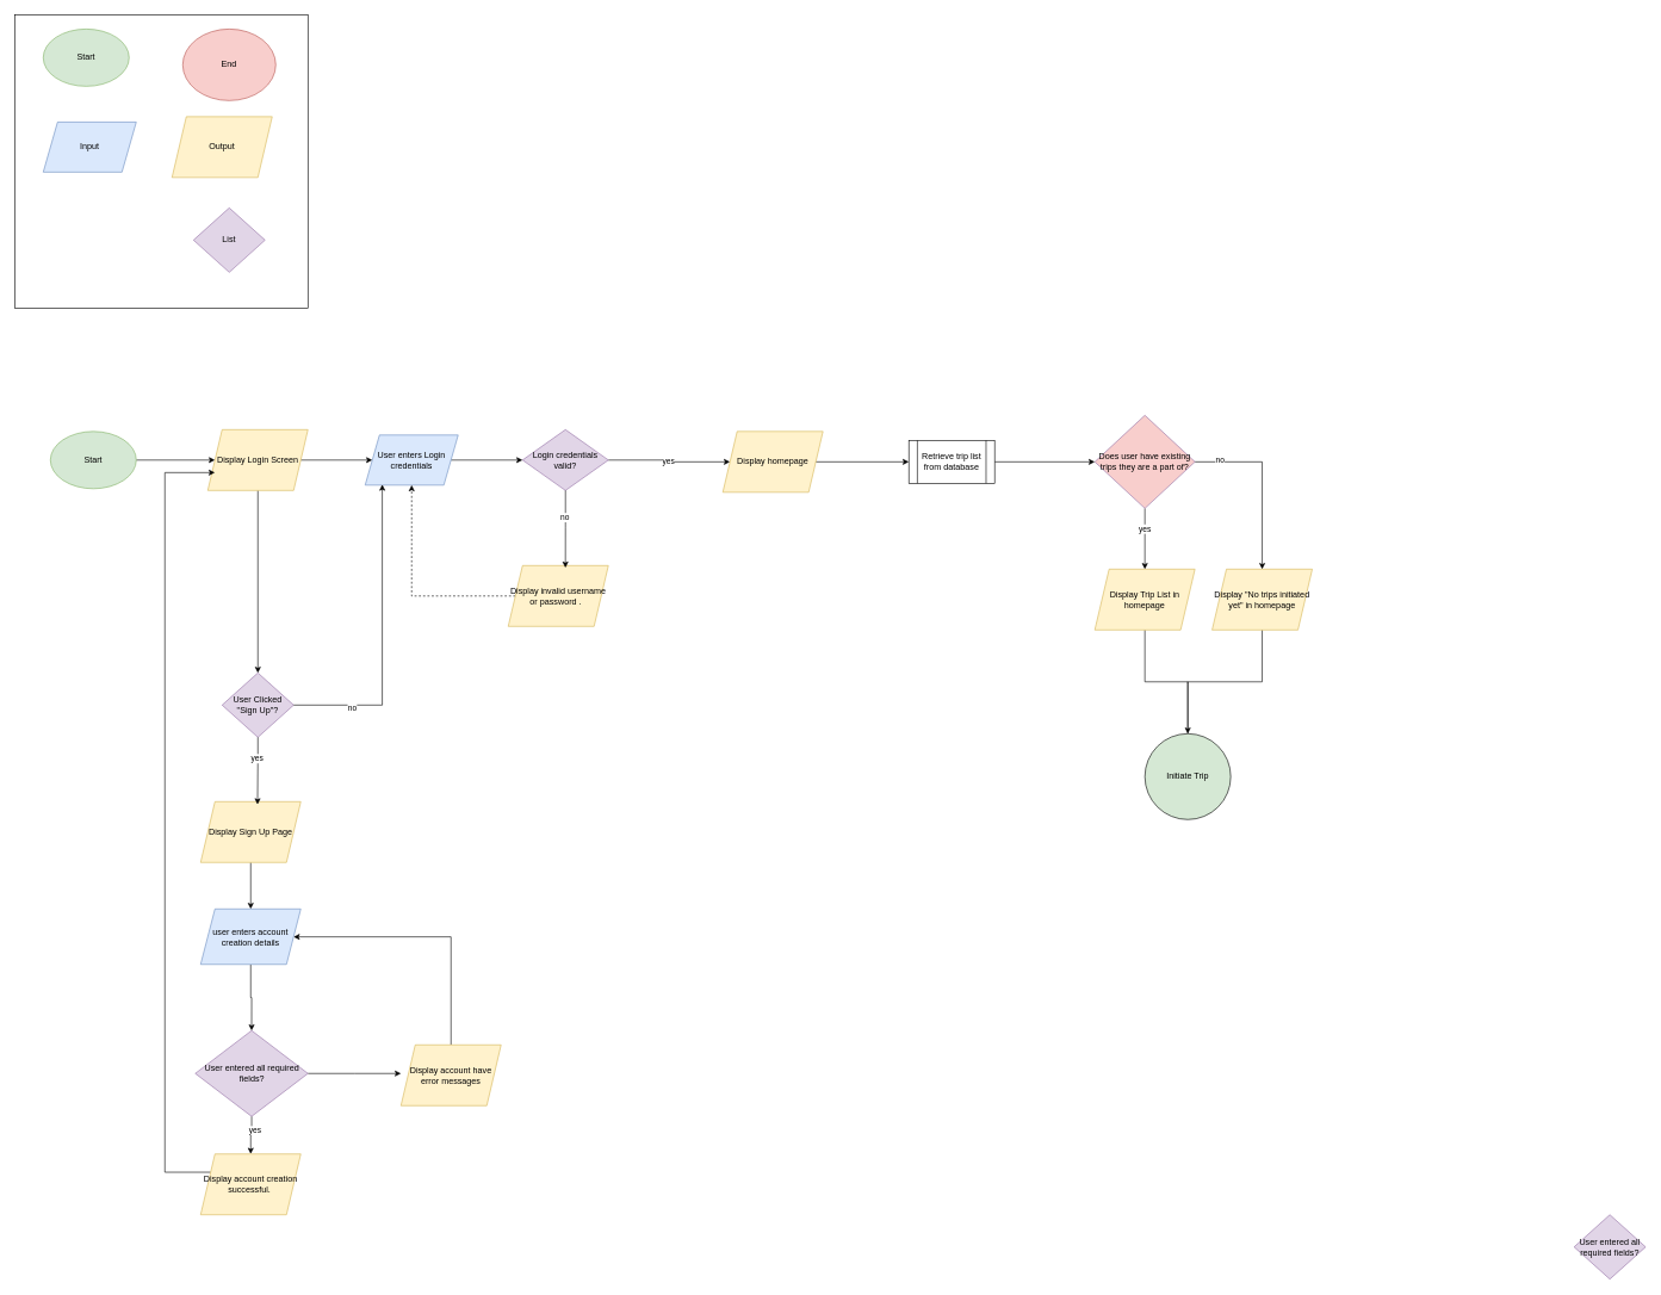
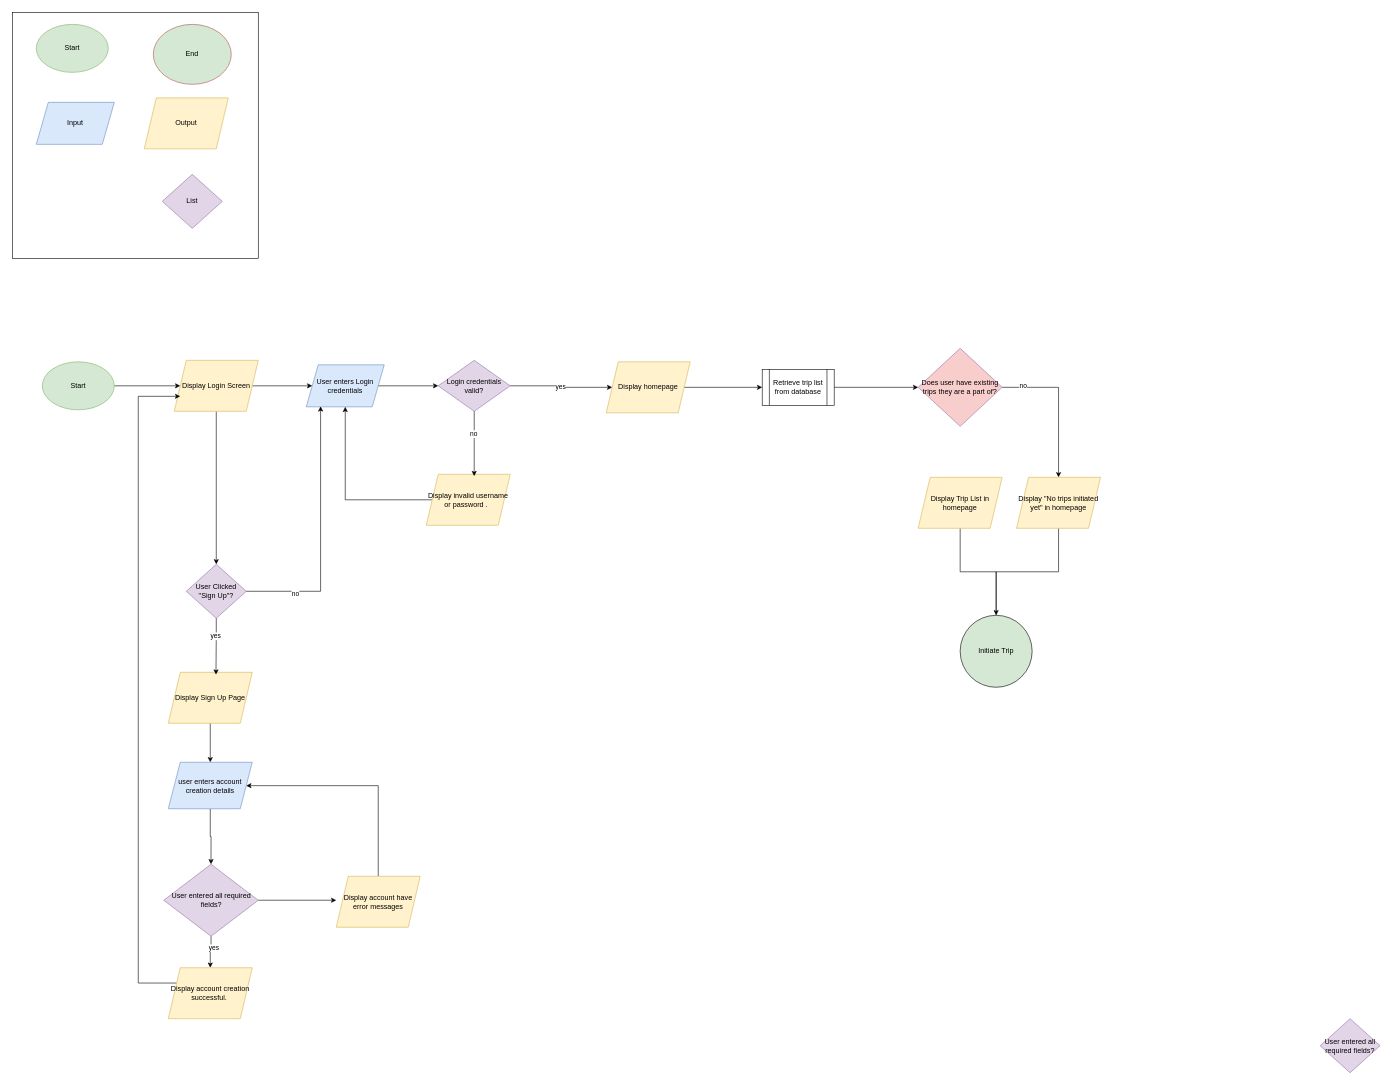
  <mxCell id="0" />
  <mxCell id="1" parent="0" />
  <mxCell id="2" value="" style="whiteSpace=wrap;html=1;aspect=fixed;" parent="1" vertex="1"><mxGeometry x="20" y="20" width="410" height="410" as="geometry" /></mxCell>
  <mxCell id="3" value="Start" style="ellipse;whiteSpace=wrap;html=1;fillColor=#d5e8d4;strokeColor=#82b366;" parent="1" vertex="1"><mxGeometry x="60" y="40" width="120" height="80" as="geometry" /></mxCell>
  <mxCell id="4" value="Input" style="shape=parallelogram;perimeter=parallelogramPerimeter;whiteSpace=wrap;html=1;fixedSize=1;fillColor=#dae8fc;strokeColor=#6c8ebf;" parent="1" vertex="1"><mxGeometry x="60" y="170" width="130" height="70" as="geometry" /></mxCell>
  <mxCell id="5" value="List" style="rhombus;whiteSpace=wrap;html=1;fillColor=#e1d5e7;strokeColor=#9673a6;" parent="1" vertex="1"><mxGeometry x="270" y="290" width="100" height="90" as="geometry" /></mxCell>
  <mxCell id="6" value="Output" style="shape=parallelogram;perimeter=parallelogramPerimeter;whiteSpace=wrap;html=1;fixedSize=1;fillColor=#fff2cc;strokeColor=#d6b656;" parent="1" vertex="1"><mxGeometry x="240" y="162.5" width="140" height="85" as="geometry" /></mxCell>
- <mxCell id="7" value="End" style="ellipse;whiteSpace=wrap;html=1;fillColor=#f8cecc;strokeColor=#b85450;" parent="1" vertex="1"><mxGeometry x="255" y="40" width="130" height="100" as="geometry" /></mxCell>
+ <mxCell id="7" value="End" style="ellipse;whiteSpace=wrap;html=1;fillColor=#d5e8d4;strokeColor=#b85450;" parent="1" vertex="1"><mxGeometry x="255" y="40" width="130" height="100" as="geometry" /></mxCell>
  <mxCell id="8" style="edgeStyle=orthogonalEdgeStyle;rounded=0;orthogonalLoop=1;jettySize=auto;html=1;" parent="1" source="9" target="12" edge="1"><mxGeometry relative="1" as="geometry" /></mxCell>
  <mxCell id="9" value="Start" style="ellipse;whiteSpace=wrap;html=1;fillColor=#d5e8d4;strokeColor=#82b366;" parent="1" vertex="1"><mxGeometry x="70" y="602.5" width="120" height="80" as="geometry" /></mxCell>
  <mxCell id="10" style="edgeStyle=orthogonalEdgeStyle;rounded=0;orthogonalLoop=1;jettySize=auto;html=1;" parent="1" source="12" target="14" edge="1"><mxGeometry relative="1" as="geometry" /></mxCell>
  <mxCell id="11" style="edgeStyle=orthogonalEdgeStyle;rounded=0;orthogonalLoop=1;jettySize=auto;html=1;" parent="1" source="12" target="35" edge="1"><mxGeometry relative="1" as="geometry" /></mxCell>
  <mxCell id="12" value="Display Login Screen" style="shape=parallelogram;perimeter=parallelogramPerimeter;whiteSpace=wrap;html=1;fixedSize=1;fillColor=#fff2cc;strokeColor=#d6b656;" parent="1" vertex="1"><mxGeometry x="290" y="600" width="140" height="85" as="geometry" /></mxCell>
  <mxCell id="13" style="edgeStyle=orthogonalEdgeStyle;rounded=0;orthogonalLoop=1;jettySize=auto;html=1;" parent="1" source="14" target="17" edge="1"><mxGeometry relative="1" as="geometry" /></mxCell>
  <mxCell id="14" value="User enters Login credentials" style="shape=parallelogram;perimeter=parallelogramPerimeter;whiteSpace=wrap;html=1;fixedSize=1;fillColor=#dae8fc;strokeColor=#6c8ebf;" parent="1" vertex="1"><mxGeometry x="510" y="607.5" width="130" height="70" as="geometry" /></mxCell>
  <mxCell id="15" style="edgeStyle=orthogonalEdgeStyle;rounded=0;orthogonalLoop=1;jettySize=auto;html=1;" parent="1" source="17" target="19" edge="1"><mxGeometry relative="1" as="geometry" /></mxCell>
  <mxCell id="16" value="yes" style="edgeLabel;html=1;align=center;verticalAlign=middle;resizable=0;points=[];" parent="15" vertex="1" connectable="0"><mxGeometry x="-0.009" y="3" relative="1" as="geometry"><mxPoint x="1" y="1" as="offset" /></mxGeometry></mxCell>
  <mxCell id="17" value="Login credentials valid?" style="rhombus;whiteSpace=wrap;html=1;fillColor=#e1d5e7;strokeColor=#9673a6;" parent="1" vertex="1"><mxGeometry x="730" y="600" width="120" height="85" as="geometry" /></mxCell>
  <mxCell id="18" style="edgeStyle=orthogonalEdgeStyle;rounded=0;orthogonalLoop=1;jettySize=auto;html=1;entryX=0;entryY=0.5;entryDx=0;entryDy=0;" parent="1" source="19" target="30" edge="1"><mxGeometry relative="1" as="geometry" /></mxCell>
  <mxCell id="19" value="Display homepage" style="shape=parallelogram;perimeter=parallelogramPerimeter;whiteSpace=wrap;html=1;fixedSize=1;fillColor=#fff2cc;strokeColor=#d6b656;" parent="1" vertex="1"><mxGeometry x="1010" y="602.5" width="140" height="85" as="geometry" /></mxCell>
- <mxCell id="20" style="edgeStyle=orthogonalEdgeStyle;rounded=0;orthogonalLoop=1;jettySize=auto;html=1;" parent="1" source="24" target="32" edge="1"><mxGeometry relative="1" as="geometry" /></mxCell>
- <mxCell id="21" value="yes" style="edgeLabel;html=1;align=center;verticalAlign=middle;resizable=0;points=[];" parent="20" vertex="1" connectable="0"><mxGeometry x="-0.34" y="-1" relative="1" as="geometry"><mxPoint as="offset" /></mxGeometry></mxCell>
  <mxCell id="22" style="edgeStyle=orthogonalEdgeStyle;rounded=0;orthogonalLoop=1;jettySize=auto;html=1;" parent="1" source="24" target="34" edge="1"><mxGeometry relative="1" as="geometry" /></mxCell>
  <mxCell id="23" value="no" style="edgeLabel;html=1;align=center;verticalAlign=middle;resizable=0;points=[];" parent="22" vertex="1" connectable="0"><mxGeometry x="-0.73" y="3" relative="1" as="geometry"><mxPoint x="1" as="offset" /></mxGeometry></mxCell>
  <mxCell id="24" value="Does user have existing trips they are a part of?" style="rhombus;whiteSpace=wrap;html=1;fillColor=#f8cecc;strokeColor=#9673a6;" parent="1" vertex="1"><mxGeometry x="1530" y="580" width="140" height="130" as="geometry" /></mxCell>
- <mxCell id="25" style="edgeStyle=orthogonalEdgeStyle;rounded=0;orthogonalLoop=1;jettySize=auto;html=1;dashed=1;" parent="1" source="26" target="14" edge="1"><mxGeometry relative="1" as="geometry" /></mxCell>
+ <mxCell id="25" style="edgeStyle=orthogonalEdgeStyle;rounded=0;orthogonalLoop=1;jettySize=auto;html=1;" parent="1" source="26" target="14" edge="1"><mxGeometry relative="1" as="geometry" /></mxCell>
  <mxCell id="26" value="Display invalid username or password .&amp;nbsp;&amp;nbsp;" style="shape=parallelogram;perimeter=parallelogramPerimeter;whiteSpace=wrap;html=1;fixedSize=1;fillColor=#fff2cc;strokeColor=#d6b656;" parent="1" vertex="1"><mxGeometry x="710" y="790" width="140" height="85" as="geometry" /></mxCell>
  <mxCell id="27" style="edgeStyle=orthogonalEdgeStyle;rounded=0;orthogonalLoop=1;jettySize=auto;html=1;entryX=0.571;entryY=0.035;entryDx=0;entryDy=0;entryPerimeter=0;" parent="1" source="17" target="26" edge="1"><mxGeometry relative="1" as="geometry" /></mxCell>
  <mxCell id="28" value="no" style="edgeLabel;html=1;align=center;verticalAlign=middle;resizable=0;points=[];" parent="27" vertex="1" connectable="0"><mxGeometry x="-0.297" y="-2" relative="1" as="geometry"><mxPoint y="-1" as="offset" /></mxGeometry></mxCell>
  <mxCell id="29" style="edgeStyle=orthogonalEdgeStyle;rounded=0;orthogonalLoop=1;jettySize=auto;html=1;" parent="1" source="30" target="24" edge="1"><mxGeometry relative="1" as="geometry" /></mxCell>
  <mxCell id="30" value="Retrieve trip list from database" style="shape=process;whiteSpace=wrap;html=1;backgroundOutline=1;" parent="1" vertex="1"><mxGeometry x="1270" y="615" width="120" height="60" as="geometry" /></mxCell>
  <mxCell id="31" style="edgeStyle=orthogonalEdgeStyle;rounded=0;orthogonalLoop=1;jettySize=auto;html=1;endArrow=none;" parent="1" source="32" target="53" edge="1"><mxGeometry relative="1" as="geometry" /></mxCell>
  <mxCell id="32" value="Display Trip List in homepage" style="shape=parallelogram;perimeter=parallelogramPerimeter;whiteSpace=wrap;html=1;fixedSize=1;fillColor=#fff2cc;strokeColor=#d6b656;" parent="1" vertex="1"><mxGeometry x="1530" y="795" width="140" height="85" as="geometry" /></mxCell>
  <mxCell id="33" style="edgeStyle=orthogonalEdgeStyle;rounded=0;orthogonalLoop=1;jettySize=auto;html=1;entryX=0.5;entryY=0;entryDx=0;entryDy=0;" parent="1" source="34" target="53" edge="1"><mxGeometry relative="1" as="geometry" /></mxCell>
  <mxCell id="34" value="Display &quot;No trips initiated yet&quot; in homepage" style="shape=parallelogram;perimeter=parallelogramPerimeter;whiteSpace=wrap;html=1;fixedSize=1;fillColor=#fff2cc;strokeColor=#d6b656;" parent="1" vertex="1"><mxGeometry x="1694" y="795" width="140" height="85" as="geometry" /></mxCell>
  <mxCell id="35" value="User Clicked &quot;Sign Up&quot;?" style="rhombus;whiteSpace=wrap;html=1;fillColor=#e1d5e7;strokeColor=#9673a6;" parent="1" vertex="1"><mxGeometry x="310" y="940" width="100" height="90" as="geometry" /></mxCell>
  <mxCell id="36" style="edgeStyle=orthogonalEdgeStyle;rounded=0;orthogonalLoop=1;jettySize=auto;html=1;" parent="1" source="37" target="39" edge="1"><mxGeometry relative="1" as="geometry" /></mxCell>
  <mxCell id="37" value="Display Sign Up Page" style="shape=parallelogram;perimeter=parallelogramPerimeter;whiteSpace=wrap;html=1;fixedSize=1;fillColor=#fff2cc;strokeColor=#d6b656;" parent="1" vertex="1"><mxGeometry x="280" y="1120" width="140" height="85" as="geometry" /></mxCell>
  <mxCell id="38" style="edgeStyle=orthogonalEdgeStyle;rounded=0;orthogonalLoop=1;jettySize=auto;html=1;entryX=0.5;entryY=0;entryDx=0;entryDy=0;" parent="1" source="39" target="43" edge="1"><mxGeometry relative="1" as="geometry" /></mxCell>
  <mxCell id="39" value="user enters account creation details" style="shape=parallelogram;perimeter=parallelogramPerimeter;whiteSpace=wrap;html=1;fixedSize=1;fillColor=#dae8fc;strokeColor=#6c8ebf;" parent="1" vertex="1"><mxGeometry x="280" y="1270" width="140" height="77.5" as="geometry" /></mxCell>
  <mxCell id="40" style="edgeStyle=orthogonalEdgeStyle;rounded=0;orthogonalLoop=1;jettySize=auto;html=1;entryX=0.5;entryY=0;entryDx=0;entryDy=0;" parent="1" source="43" target="46" edge="1"><mxGeometry relative="1" as="geometry" /></mxCell>
  <mxCell id="41" value="yes" style="edgeLabel;html=1;align=center;verticalAlign=middle;resizable=0;points=[];" parent="40" vertex="1" connectable="0"><mxGeometry x="-0.272" y="4" relative="1" as="geometry"><mxPoint as="offset" /></mxGeometry></mxCell>
  <mxCell id="42" style="edgeStyle=orthogonalEdgeStyle;rounded=0;orthogonalLoop=1;jettySize=auto;html=1;" parent="1" source="43" edge="1"><mxGeometry relative="1" as="geometry"><mxPoint x="560" y="1500" as="targetPoint" /></mxGeometry></mxCell>
  <mxCell id="43" value="User entered all required fields?" style="rhombus;whiteSpace=wrap;html=1;fillColor=#e1d5e7;strokeColor=#9673a6;" parent="1" vertex="1"><mxGeometry x="272.5" y="1440" width="157.5" height="120" as="geometry" /></mxCell>
  <mxCell id="44" value="User entered all required fields?" style="rhombus;whiteSpace=wrap;html=1;fillColor=#e1d5e7;strokeColor=#9673a6;" parent="1" vertex="1"><mxGeometry x="2200" y="1697.5" width="100" height="90" as="geometry" /></mxCell>
  <mxCell id="45" style="edgeStyle=orthogonalEdgeStyle;rounded=0;orthogonalLoop=1;jettySize=auto;html=1;exitX=0;exitY=0.25;exitDx=0;exitDy=0;" parent="1" source="46" edge="1"><mxGeometry relative="1" as="geometry"><mxPoint x="340" y="1609" as="sourcePoint" /><mxPoint x="299.882" y="660" as="targetPoint" /><Array as="points"><mxPoint x="230" y="1638" /><mxPoint x="230" y="660" /></Array></mxGeometry></mxCell>
  <mxCell id="46" value="Display account creation successful.&amp;nbsp;" style="shape=parallelogram;perimeter=parallelogramPerimeter;whiteSpace=wrap;html=1;fixedSize=1;fillColor=#fff2cc;strokeColor=#d6b656;" parent="1" vertex="1"><mxGeometry x="280" y="1612.5" width="140" height="85" as="geometry" /></mxCell>
  <mxCell id="47" style="edgeStyle=orthogonalEdgeStyle;rounded=0;orthogonalLoop=1;jettySize=auto;html=1;entryX=0.184;entryY=0.989;entryDx=0;entryDy=0;entryPerimeter=0;" parent="1" source="35" target="14" edge="1"><mxGeometry relative="1" as="geometry" /></mxCell>
  <mxCell id="48" value="no" style="edgeLabel;html=1;align=center;verticalAlign=middle;resizable=0;points=[];" parent="47" vertex="1" connectable="0"><mxGeometry x="-0.625" y="-3" relative="1" as="geometry"><mxPoint as="offset" /></mxGeometry></mxCell>
  <mxCell id="49" style="edgeStyle=orthogonalEdgeStyle;rounded=0;orthogonalLoop=1;jettySize=auto;html=1;entryX=0.568;entryY=0.045;entryDx=0;entryDy=0;entryPerimeter=0;" parent="1" source="35" target="37" edge="1"><mxGeometry relative="1" as="geometry"><Array as="points"><mxPoint x="360" y="1060" /><mxPoint x="360" y="1060" /></Array></mxGeometry></mxCell>
  <mxCell id="50" value="yes" style="edgeLabel;html=1;align=center;verticalAlign=middle;resizable=0;points=[];" parent="49" vertex="1" connectable="0"><mxGeometry x="-0.37" y="-2" relative="1" as="geometry"><mxPoint as="offset" /></mxGeometry></mxCell>
  <mxCell id="51" style="edgeStyle=orthogonalEdgeStyle;rounded=0;orthogonalLoop=1;jettySize=auto;html=1;" parent="1" source="52" target="39" edge="1"><mxGeometry relative="1" as="geometry"><Array as="points"><mxPoint x="630" y="1309" /></Array></mxGeometry></mxCell>
  <mxCell id="52" value="Display account have error messages" style="shape=parallelogram;perimeter=parallelogramPerimeter;whiteSpace=wrap;html=1;fixedSize=1;fillColor=#fff2cc;strokeColor=#d6b656;" parent="1" vertex="1"><mxGeometry x="560" y="1460" width="140" height="85" as="geometry" /></mxCell>
  <mxCell id="53" value="Initiate Trip" style="ellipse;whiteSpace=wrap;html=1;aspect=fixed;fillColor=#d5e8d4;" parent="1" vertex="1"><mxGeometry x="1600" y="1025" width="120" height="120" as="geometry" /></mxCell>
